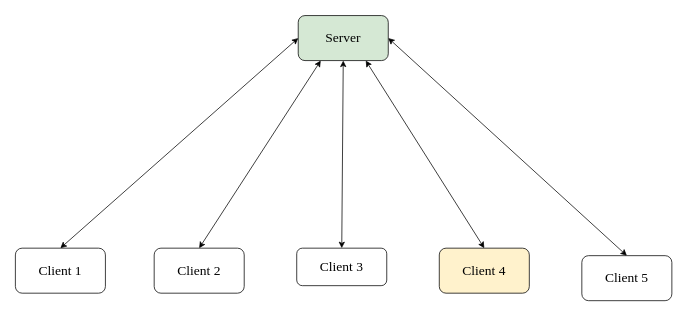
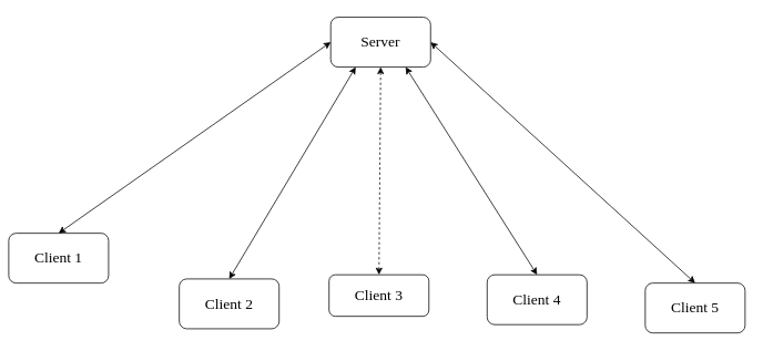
  <mxCell id="0" />
  <mxCell id="1" parent="0" />
- <mxCell id="2" value="&lt;font style=&quot;font-size: 18px;&quot; face=&quot;Times New Roman&quot;&gt;Client 1&lt;/font&gt;" style="rounded=1;whiteSpace=wrap;html=1;" vertex="1" parent="1"><mxGeometry x="20" y="330" width="120" height="60" as="geometry" /></mxCell>
+ <mxCell id="2" value="&lt;font style=&quot;font-size: 18px;&quot; face=&quot;Times New Roman&quot;&gt;Client 1&lt;/font&gt;" style="rounded=1;whiteSpace=wrap;html=1;" vertex="1" parent="1"><mxGeometry x="10" y="280" width="120" height="60" as="geometry" /></mxCell>
  <mxCell id="3" value="&lt;font style=&quot;font-size: 18px;&quot; face=&quot;Times New Roman&quot;&gt;Client 5&lt;/font&gt;" style="rounded=1;whiteSpace=wrap;html=1;" vertex="1" parent="1"><mxGeometry x="775" y="340" width="120" height="60" as="geometry" /></mxCell>
- <mxCell id="4" value="&lt;font style=&quot;font-size: 18px;&quot; face=&quot;Times New Roman&quot;&gt;Client 4&lt;/font&gt;" style="rounded=1;whiteSpace=wrap;html=1;fillColor=#fff2cc;" vertex="1" parent="1"><mxGeometry x="585" y="330" width="120" height="60" as="geometry" /></mxCell>
- <mxCell id="5" value="&lt;font style=&quot;font-size: 18px;&quot; face=&quot;Times New Roman&quot;&gt;Client 2&lt;/font&gt;" style="rounded=1;whiteSpace=wrap;html=1;" vertex="1" parent="1"><mxGeometry x="205" y="330" width="120" height="60" as="geometry" /></mxCell>
+ <mxCell id="4" value="&lt;font style=&quot;font-size: 18px;&quot; face=&quot;Times New Roman&quot;&gt;Client 4&lt;/font&gt;" style="rounded=1;whiteSpace=wrap;html=1;" vertex="1" parent="1"><mxGeometry x="585" y="330" width="120" height="60" as="geometry" /></mxCell>
+ <mxCell id="5" value="&lt;font style=&quot;font-size: 18px;&quot; face=&quot;Times New Roman&quot;&gt;Client 2&lt;/font&gt;" style="rounded=1;whiteSpace=wrap;html=1;" vertex="1" parent="1"><mxGeometry x="215" y="335" width="120" height="60" as="geometry" /></mxCell>
  <mxCell id="6" value="&lt;font style=&quot;font-size: 18px;&quot; face=&quot;Times New Roman&quot;&gt;Client 3&lt;/font&gt;" style="rounded=1;whiteSpace=wrap;html=1;" vertex="1" parent="1"><mxGeometry x="395" y="330" width="120" height="50" as="geometry" /></mxCell>
- <mxCell id="7" value="&lt;font style=&quot;font-size: 18px;&quot; face=&quot;Times New Roman&quot;&gt;Server&lt;/font&gt;" style="rounded=1;whiteSpace=wrap;html=1;fillColor=#d5e8d4;" vertex="1" parent="1"><mxGeometry x="397" y="20" width="120" height="60" as="geometry" /></mxCell>
+ <mxCell id="7" value="&lt;font style=&quot;font-size: 18px;&quot; face=&quot;Times New Roman&quot;&gt;Server&lt;/font&gt;" style="rounded=1;whiteSpace=wrap;html=1;" vertex="1" parent="1"><mxGeometry x="397" y="20" width="120" height="60" as="geometry" /></mxCell>
  <mxCell id="8" value="" style="endArrow=classic;startArrow=classic;html=1;rounded=0;entryX=0;entryY=0.5;entryDx=0;entryDy=0;exitX=0.5;exitY=0;exitDx=0;exitDy=0;" edge="1" parent="1" source="2" target="7"><mxGeometry width="50" height="50" relative="1" as="geometry"><mxPoint x="192" y="220" as="sourcePoint" /><mxPoint x="242" y="170" as="targetPoint" /></mxGeometry></mxCell>
  <mxCell id="9" value="" style="endArrow=classic;startArrow=classic;html=1;rounded=0;entryX=0.25;entryY=1;entryDx=0;entryDy=0;exitX=0.5;exitY=0;exitDx=0;exitDy=0;" edge="1" parent="1" source="5" target="7"><mxGeometry width="50" height="50" relative="1" as="geometry"><mxPoint x="162" y="370" as="sourcePoint" /><mxPoint x="539" y="120" as="targetPoint" /></mxGeometry></mxCell>
- <mxCell id="10" value="" style="endArrow=classic;startArrow=classic;html=1;rounded=0;entryX=0.5;entryY=1;entryDx=0;entryDy=0;exitX=0.5;exitY=0;exitDx=0;exitDy=0;" edge="1" parent="1" source="6" target="7"><mxGeometry width="50" height="50" relative="1" as="geometry"><mxPoint x="442" y="360" as="sourcePoint" /><mxPoint x="634" y="110" as="targetPoint" /></mxGeometry></mxCell>
+ <mxCell id="10" value="" style="endArrow=classic;startArrow=classic;html=1;rounded=0;entryX=0.5;entryY=1;entryDx=0;entryDy=0;exitX=0.5;exitY=0;exitDx=0;exitDy=0;dashed=1;" edge="1" parent="1" source="6" target="7"><mxGeometry width="50" height="50" relative="1" as="geometry"><mxPoint x="442" y="360" as="sourcePoint" /><mxPoint x="634" y="110" as="targetPoint" /></mxGeometry></mxCell>
  <mxCell id="11" value="" style="endArrow=classic;startArrow=classic;html=1;rounded=0;entryX=0.75;entryY=1;entryDx=0;entryDy=0;exitX=0.5;exitY=0;exitDx=0;exitDy=0;" edge="1" parent="1" source="4" target="7"><mxGeometry width="50" height="50" relative="1" as="geometry"><mxPoint x="612" y="340" as="sourcePoint" /><mxPoint x="614" y="90" as="targetPoint" /></mxGeometry></mxCell>
  <mxCell id="12" value="" style="endArrow=classic;startArrow=classic;html=1;rounded=0;entryX=1;entryY=0.5;entryDx=0;entryDy=0;exitX=0.5;exitY=0;exitDx=0;exitDy=0;" edge="1" parent="1" source="3" target="7"><mxGeometry width="50" height="50" relative="1" as="geometry"><mxPoint x="740" y="300" as="sourcePoint" /><mxPoint x="552" y="50" as="targetPoint" /></mxGeometry></mxCell>
